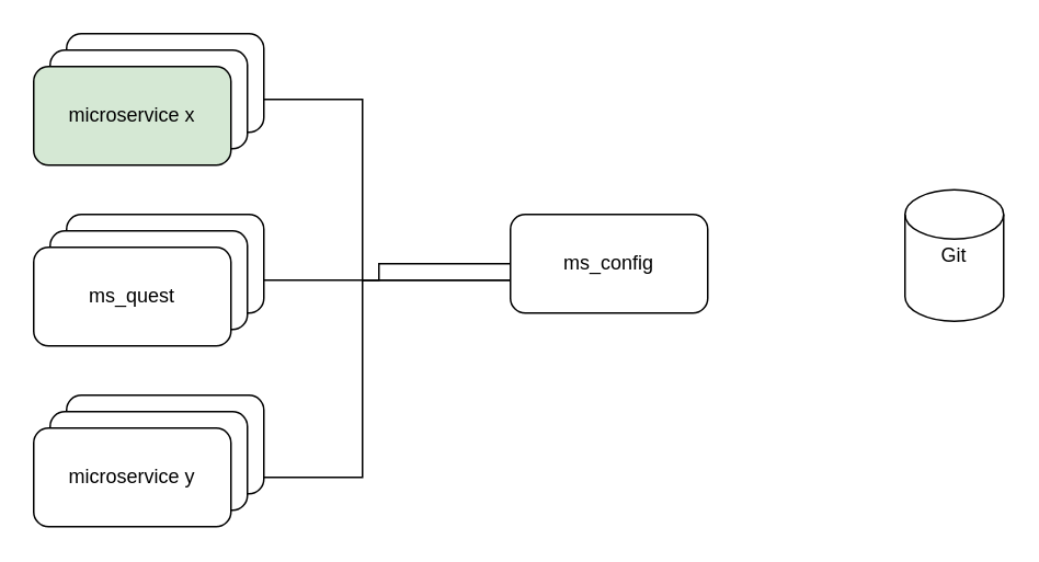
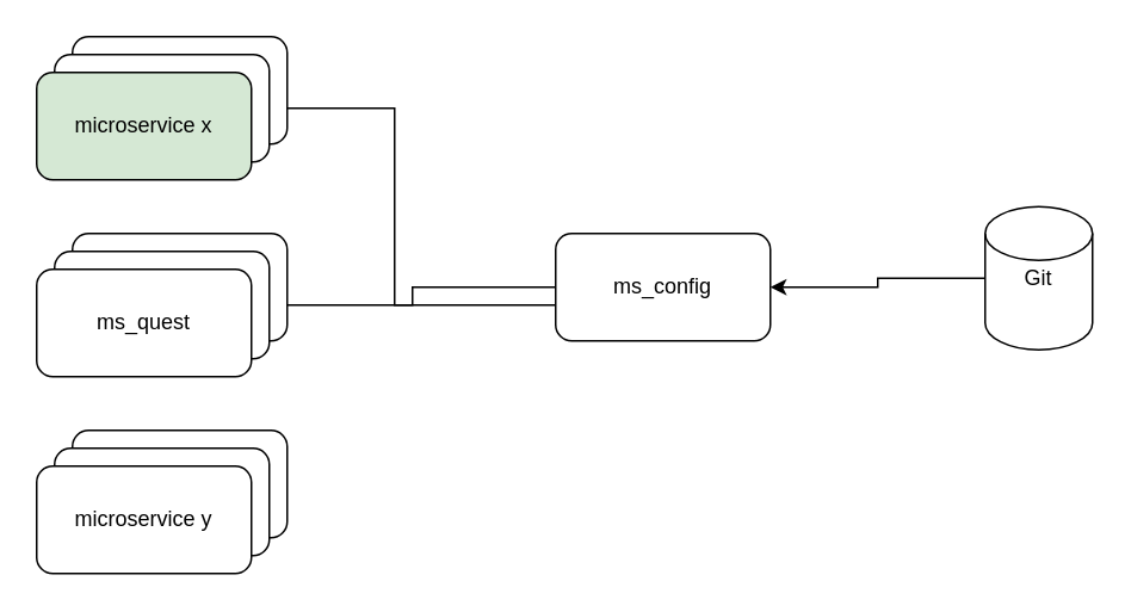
  <mxCell id="0" />
  <mxCell id="1" parent="0" />
  <mxCell id="2" style="edgeStyle=orthogonalEdgeStyle;rounded=0;orthogonalLoop=1;jettySize=auto;html=1;exitX=0;exitY=0.5;exitDx=0;exitDy=0;entryX=1;entryY=0.5;entryDx=0;entryDy=0;" edge="1" parent="1" source="5" target="7"><mxGeometry relative="1" as="geometry" /></mxCell>
  <mxCell id="3" style="edgeStyle=orthogonalEdgeStyle;rounded=0;orthogonalLoop=1;jettySize=auto;html=1;entryX=1;entryY=0.5;entryDx=0;entryDy=0;" edge="1" parent="1" source="5" target="12"><mxGeometry relative="1" as="geometry"><Array as="points"><mxPoint x="220" y="170" /><mxPoint x="220" y="60" /></Array></mxGeometry></mxCell>
- <mxCell id="4" style="edgeStyle=orthogonalEdgeStyle;rounded=0;orthogonalLoop=1;jettySize=auto;html=1;entryX=1;entryY=0.5;entryDx=0;entryDy=0;" edge="1" parent="1" source="5" target="16"><mxGeometry relative="1" as="geometry"><Array as="points"><mxPoint x="220" y="170" /><mxPoint x="220" y="290" /></Array></mxGeometry></mxCell>
  <mxCell id="5" value="ms_config" style="rounded=1;whiteSpace=wrap;html=1;" vertex="1" parent="1"><mxGeometry x="310" y="130" width="120" height="60" as="geometry" /></mxCell>
  <mxCell id="6" value="" style="rounded=1;whiteSpace=wrap;html=1;" vertex="1" parent="1"><mxGeometry x="40" y="130" width="120" height="60" as="geometry" /></mxCell>
  <mxCell id="7" value="" style="rounded=1;whiteSpace=wrap;html=1;" vertex="1" parent="1"><mxGeometry x="30" y="140" width="120" height="60" as="geometry" /></mxCell>
  <mxCell id="8" value="ms_quest" style="rounded=1;whiteSpace=wrap;html=1;" vertex="1" parent="1"><mxGeometry x="20" y="150" width="120" height="60" as="geometry" /></mxCell>
+ <mxCell id="9" style="edgeStyle=orthogonalEdgeStyle;rounded=0;orthogonalLoop=1;jettySize=auto;html=1;entryX=1;entryY=0.5;entryDx=0;entryDy=0;" edge="1" parent="1" source="10" target="5"><mxGeometry relative="1" as="geometry" /></mxCell>
  <mxCell id="10" value="Git" style="shape=cylinder2;whiteSpace=wrap;html=1;boundedLbl=1;backgroundOutline=1;size=15;" vertex="1" parent="1"><mxGeometry x="550" y="115" width="60" height="80" as="geometry" /></mxCell>
  <mxCell id="11" value="" style="rounded=1;whiteSpace=wrap;html=1;" vertex="1" parent="1"><mxGeometry x="40" y="20" width="120" height="60" as="geometry" /></mxCell>
  <mxCell id="12" value="" style="rounded=1;whiteSpace=wrap;html=1;" vertex="1" parent="1"><mxGeometry x="30" y="30" width="120" height="60" as="geometry" /></mxCell>
  <mxCell id="13" value="microservice x" style="rounded=1;whiteSpace=wrap;html=1;fillColor=#d5e8d4;" vertex="1" parent="1"><mxGeometry x="20" y="40" width="120" height="60" as="geometry" /></mxCell>
  <mxCell id="14" value="" style="rounded=1;whiteSpace=wrap;html=1;" vertex="1" parent="1"><mxGeometry x="40" y="240" width="120" height="60" as="geometry" /></mxCell>
  <mxCell id="15" value="" style="rounded=1;whiteSpace=wrap;html=1;" vertex="1" parent="1"><mxGeometry x="30" y="250" width="120" height="60" as="geometry" /></mxCell>
  <mxCell id="16" value="microservice y" style="rounded=1;whiteSpace=wrap;html=1;" vertex="1" parent="1"><mxGeometry x="20" y="260" width="120" height="60" as="geometry" /></mxCell>
